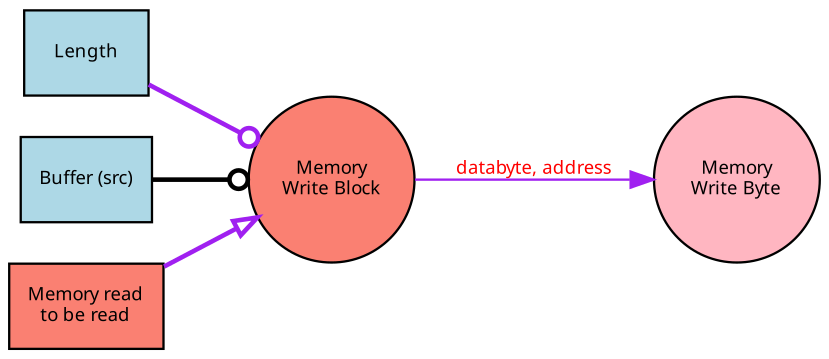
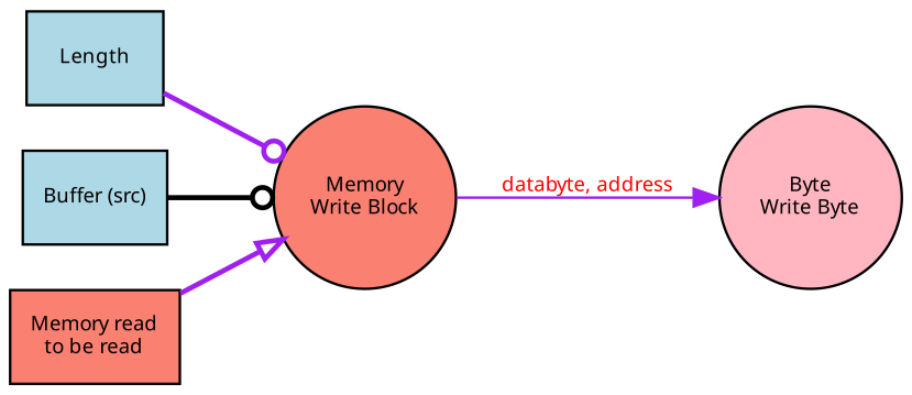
  digraph {
    fontname="Noto Sans"
    rankdir=LR
    node [fillcolor=lightblue fontname="Noto Sans" fontsize=8 shape=record style=filled]
    edge [arrowhead=odot color=purple fontcolor=Red fontname="Noto Sans" fontsize=8 style=bold]
    n1 [label=Length]
    n2 [fillcolor=salmon fixedsize=true label="Memory\nWrite Block" shape=circle width=1]
-   n3 [fillcolor=lightpink fixedsize=true label="Memory\nWrite Byte" shape=circle width=1]
+   n3 [fillcolor=lightpink fixedsize=true label="Byte\nWrite Byte" shape=circle width=1]
    n4 [label="Buffer (src)"]
    n5 [fillcolor=salmon label="Memory read\nto be read"]
    n1 -> n2
    n2 -> n3 [arrowhead=normal label="databyte, address" style=solid]
    n4 -> n2 [color=black]
    n5 -> n2 [arrowhead=onormal]
  }
